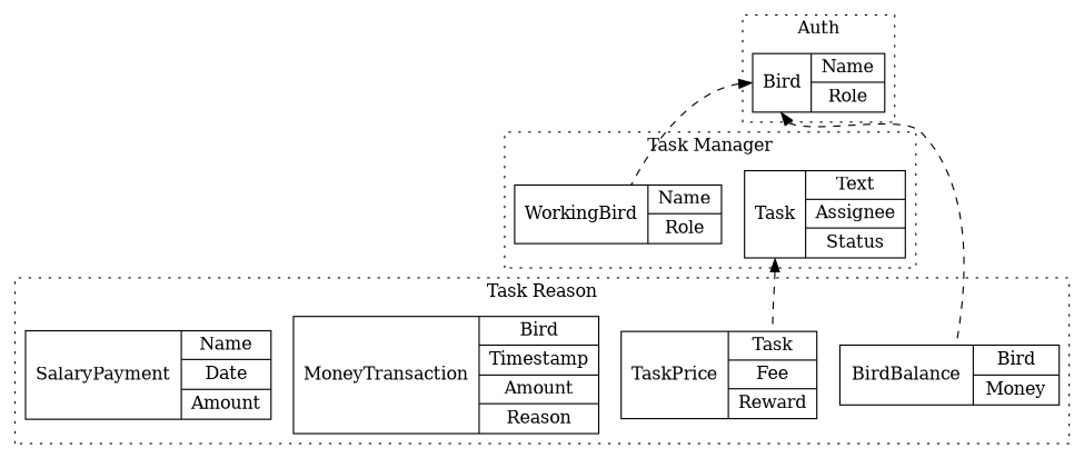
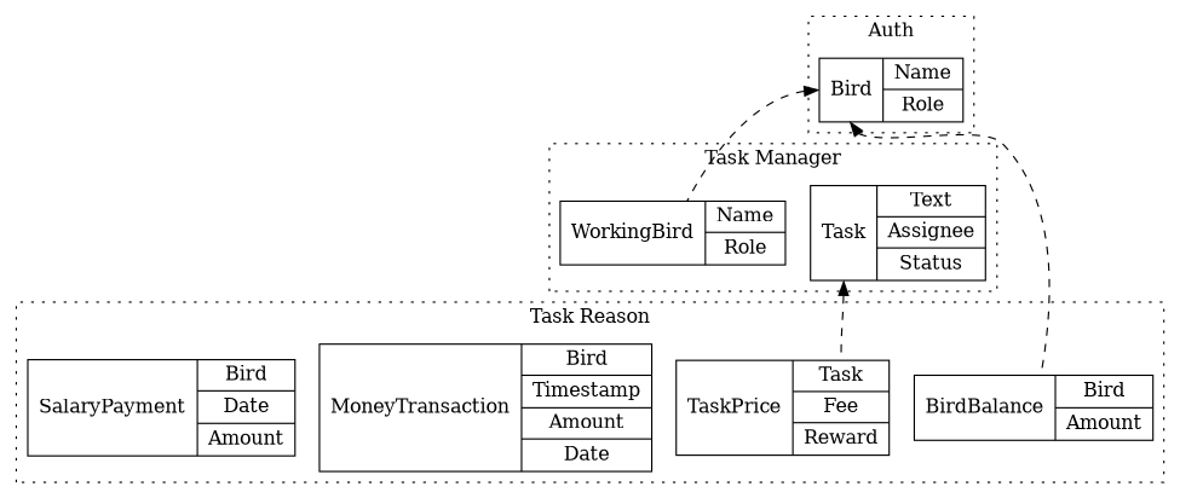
  digraph {
    rankdir=TB
    style=dotted
    node [shape=record]
    edge [dir=back style=dashed tailport=x]
    n1 [label="<x> Task | {Text | <ass> Assignee | Status}"]
    n2 [label="<x> WorkingBird | {Name | Role}"]
    n3 [label="<x> Bird | {Name | Role}"]
    n4 [label="TaskPrice | {<task> Task | Fee | Reward}"]
-   n5 [label="BirdBalance | {<bird> Bird | Money}"]
-   n6 [label="MoneyTransaction | {Bird | Timestamp | Amount | Reason}"]
-   n7 [label="SalaryPayment | {Name | Date | Amount}"]
+   n5 [label="BirdBalance | {<bird> Bird | Amount}"]
+   n6 [label="MoneyTransaction | {Bird | Timestamp | Amount | Date}"]
+   n7 [label="SalaryPayment | {Bird | Date | Amount}"]
    subgraph cluster_1 {
      label="Task Manager"
      n1
      n2
    }
    subgraph cluster_2 {
      label=Auth
      n3
    }
    subgraph cluster_3 {
      label="Task Reason"
      n4
      n5
      n6
      n7
    }
    n1 -> n4 [headport=task]
    n3 -> n2
    n3 -> n5
  }
